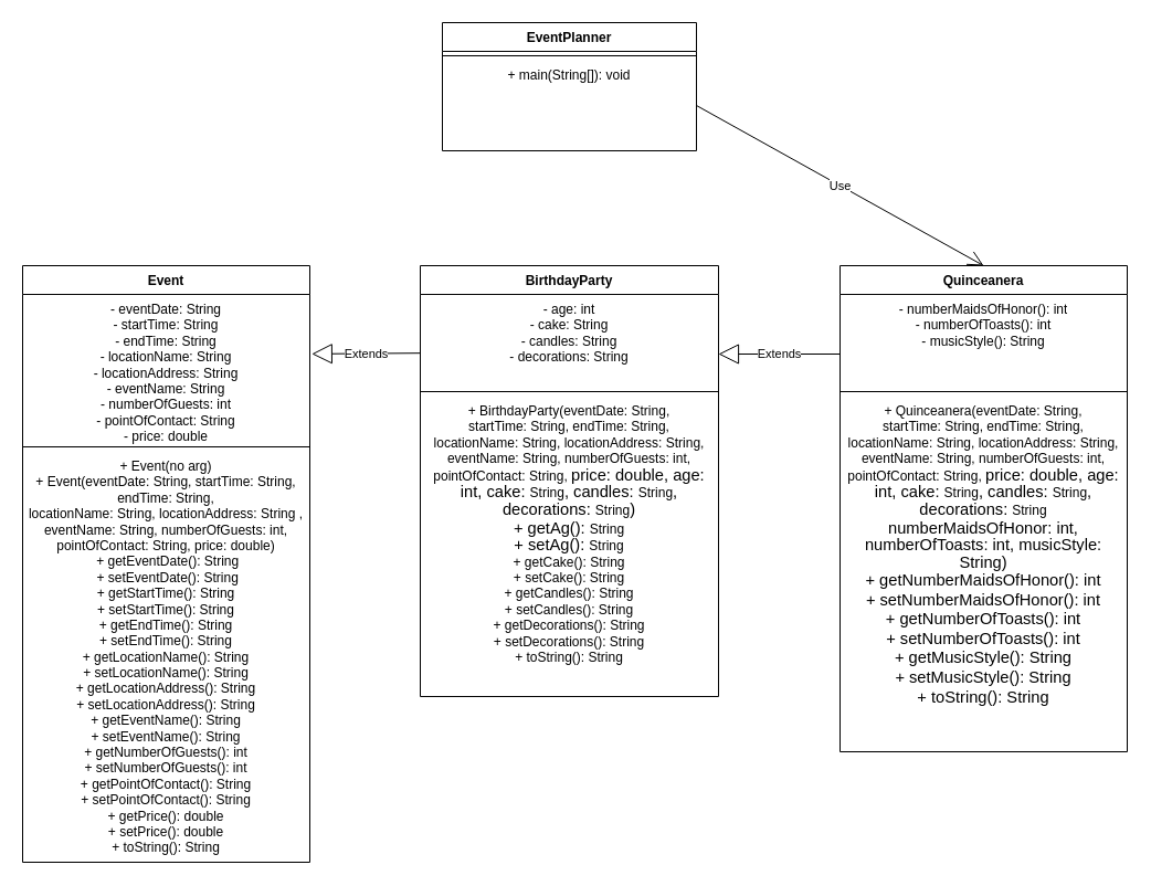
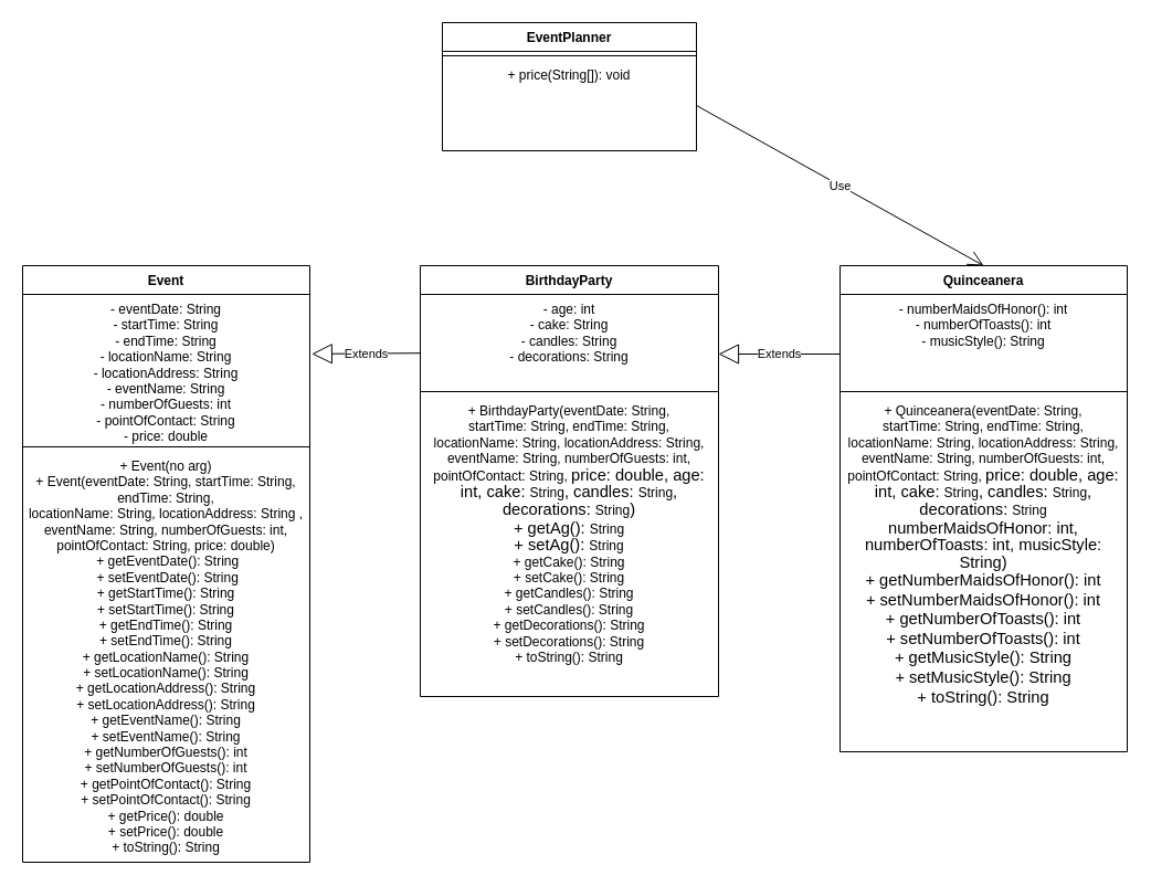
  <mxCell id="0" />
  <mxCell id="1" parent="0" />
  <mxCell id="2" value="Event" style="swimlane;fontStyle=1;align=center;verticalAlign=top;childLayout=stackLayout;horizontal=1;startSize=26;horizontalStack=0;resizeParent=1;resizeParentMax=0;resizeLast=0;collapsible=1;marginBottom=0;whiteSpace=wrap;html=1;" parent="1" vertex="1"><mxGeometry x="20" y="240" width="260" height="540" as="geometry" /></mxCell>
  <mxCell id="3" value="- eventDate: String&lt;div&gt;- startTime: String&lt;/div&gt;&lt;div&gt;- endTime: String&lt;/div&gt;&lt;div&gt;- locationName: String&lt;/div&gt;&lt;div&gt;- locationAddress: String&lt;/div&gt;&lt;div&gt;- eventName: String&lt;/div&gt;&lt;div&gt;- numberOfGuests: int&lt;/div&gt;&lt;div&gt;- pointOfContact: String&lt;/div&gt;&lt;div&gt;- price: double&lt;/div&gt;" style="text;strokeColor=none;fillColor=none;align=center;verticalAlign=top;spacingLeft=4;spacingRight=4;overflow=hidden;rotatable=0;points=[[0,0.5],[1,0.5]];portConstraint=eastwest;whiteSpace=wrap;html=1;" parent="2" vertex="1"><mxGeometry y="26" width="260" height="134" as="geometry" /></mxCell>
  <mxCell id="4" value="" style="line;strokeWidth=1;fillColor=none;align=left;verticalAlign=middle;spacingTop=-1;spacingLeft=3;spacingRight=3;rotatable=0;labelPosition=right;points=[];portConstraint=eastwest;strokeColor=inherit;" parent="2" vertex="1"><mxGeometry y="160" width="260" height="8" as="geometry" /></mxCell>
  <mxCell id="5" value="+ Event(no arg)&lt;div&gt;+ Event(&lt;span style=&quot;background-color: transparent; color: light-dark(rgb(0, 0, 0), rgb(255, 255, 255));&quot;&gt;eventDate:&amp;nbsp;&lt;/span&gt;&lt;span style=&quot;background-color: transparent; color: light-dark(rgb(0, 0, 0), rgb(255, 255, 255));&quot;&gt;String&lt;/span&gt;&lt;span style=&quot;background-color: transparent; color: light-dark(rgb(0, 0, 0), rgb(255, 255, 255));&quot;&gt;, startTime:&amp;nbsp;&lt;/span&gt;&lt;span style=&quot;background-color: transparent; color: light-dark(rgb(0, 0, 0), rgb(255, 255, 255));&quot;&gt;String&lt;/span&gt;&lt;span style=&quot;background-color: transparent; color: light-dark(rgb(0, 0, 0), rgb(255, 255, 255));&quot;&gt;, endTime:&amp;nbsp;&lt;/span&gt;&lt;span style=&quot;background-color: transparent; color: light-dark(rgb(0, 0, 0), rgb(255, 255, 255));&quot;&gt;String&lt;/span&gt;&lt;span style=&quot;background-color: transparent; color: light-dark(rgb(0, 0, 0), rgb(255, 255, 255));&quot;&gt;, locationName:&amp;nbsp;&lt;/span&gt;&lt;span style=&quot;background-color: transparent; color: light-dark(rgb(0, 0, 0), rgb(255, 255, 255));&quot;&gt;String&lt;/span&gt;&lt;span style=&quot;background-color: transparent; color: light-dark(rgb(0, 0, 0), rgb(255, 255, 255));&quot;&gt;,&amp;nbsp;&lt;/span&gt;&lt;span style=&quot;background-color: transparent; color: light-dark(rgb(0, 0, 0), rgb(255, 255, 255));&quot;&gt;locationAddress:&amp;nbsp;&lt;/span&gt;&lt;span style=&quot;background-color: transparent; color: light-dark(rgb(0, 0, 0), rgb(255, 255, 255));&quot;&gt;String&amp;nbsp;&lt;/span&gt;&lt;span style=&quot;background-color: transparent; color: light-dark(rgb(0, 0, 0), rgb(255, 255, 255));&quot;&gt;, eventName:&amp;nbsp;&lt;/span&gt;&lt;span style=&quot;background-color: transparent; color: light-dark(rgb(0, 0, 0), rgb(255, 255, 255));&quot;&gt;String&lt;/span&gt;&lt;span style=&quot;background-color: transparent; color: light-dark(rgb(0, 0, 0), rgb(255, 255, 255));&quot;&gt;, numberOfGuests: int, pointOfContact:&amp;nbsp;&lt;/span&gt;&lt;span style=&quot;background-color: transparent; color: light-dark(rgb(0, 0, 0), rgb(255, 255, 255));&quot;&gt;String&lt;/span&gt;&lt;span style=&quot;background-color: transparent; color: light-dark(rgb(0, 0, 0), rgb(255, 255, 255));&quot;&gt;,&lt;/span&gt;&lt;span style=&quot;background-color: transparent; color: light-dark(rgb(0, 0, 0), rgb(255, 255, 255));&quot;&gt;&amp;nbsp;price: double)&lt;/span&gt;&lt;/div&gt;&lt;div&gt;&lt;span style=&quot;background-color: transparent; color: light-dark(rgb(0, 0, 0), rgb(255, 255, 255));&quot;&gt;&amp;nbsp;+ getEventDate(): String&lt;/span&gt;&lt;/div&gt;&lt;div&gt;&lt;div&gt;&lt;span style=&quot;background-color: transparent; color: light-dark(rgb(0, 0, 0), rgb(255, 255, 255));&quot;&gt;&amp;nbsp;+ setEventDate(): String&lt;/span&gt;&lt;/div&gt;&lt;div&gt;&lt;span style=&quot;background-color: transparent; color: light-dark(rgb(0, 0, 0), rgb(255, 255, 255));&quot;&gt;+ getStartTime(): String&lt;/span&gt;&lt;/div&gt;&lt;div&gt;&lt;div&gt;&lt;span style=&quot;background-color: transparent; color: light-dark(rgb(0, 0, 0), rgb(255, 255, 255));&quot;&gt;+ setStartTime(): String&lt;/span&gt;&lt;/div&gt;&lt;div&gt;&lt;span style=&quot;background-color: transparent; color: light-dark(rgb(0, 0, 0), rgb(255, 255, 255));&quot;&gt;+ getEndTime(): String&lt;/span&gt;&lt;/div&gt;&lt;div&gt;&lt;div&gt;&lt;span style=&quot;background-color: transparent; color: light-dark(rgb(0, 0, 0), rgb(255, 255, 255));&quot;&gt;+ setEndTime(): String&lt;/span&gt;&lt;/div&gt;&lt;div&gt;+ getLocationName(): String&lt;/div&gt;&lt;/div&gt;&lt;/div&gt;&lt;/div&gt;&lt;div&gt;+ setLocationName(): String&lt;/div&gt;&lt;div&gt;+ getLocationAddress(): String&lt;/div&gt;&lt;div&gt;+ setLocationAddress(): String&lt;/div&gt;&lt;div&gt;+ getEventName(): String&lt;/div&gt;&lt;div&gt;&lt;div&gt;+ setEventName(): String&lt;/div&gt;&lt;div&gt;+ getNumberOfGuests(): int&lt;/div&gt;&lt;/div&gt;&lt;div&gt;&lt;div&gt;+ setNumberOfGuests(): int&lt;/div&gt;&lt;/div&gt;&lt;div&gt;+ getPointOfContact(): String&lt;/div&gt;&lt;div&gt;+ setPointOfContact(): String&lt;/div&gt;&lt;div&gt;+ getPrice(): double&lt;/div&gt;&lt;div&gt;+ setPrice(): double&lt;/div&gt;&lt;div&gt;+ toString(): String&lt;/div&gt;" style="text;strokeColor=none;fillColor=none;align=center;verticalAlign=top;spacingLeft=4;spacingRight=4;overflow=hidden;rotatable=0;points=[[0,0.5],[1,0.5]];portConstraint=eastwest;whiteSpace=wrap;html=1;" parent="2" vertex="1"><mxGeometry y="168" width="260" height="372" as="geometry" /></mxCell>
  <mxCell id="6" value="BirthdayParty" style="swimlane;fontStyle=1;align=center;verticalAlign=top;childLayout=stackLayout;horizontal=1;startSize=26;horizontalStack=0;resizeParent=1;resizeParentMax=0;resizeLast=0;collapsible=1;marginBottom=0;whiteSpace=wrap;html=1;" parent="1" vertex="1"><mxGeometry x="380" y="240" width="270" height="390" as="geometry" /></mxCell>
  <mxCell id="7" value="- age: int&lt;div&gt;- cake: String&lt;/div&gt;&lt;div&gt;- candles: String&lt;/div&gt;&lt;div&gt;- decorations: String&lt;/div&gt;" style="text;strokeColor=none;fillColor=none;align=center;verticalAlign=top;spacingLeft=4;spacingRight=4;overflow=hidden;rotatable=0;points=[[0,0.5],[1,0.5]];portConstraint=eastwest;whiteSpace=wrap;html=1;" parent="6" vertex="1"><mxGeometry y="26" width="270" height="84" as="geometry" /></mxCell>
  <mxCell id="8" value="" style="line;strokeWidth=1;fillColor=none;align=left;verticalAlign=middle;spacingTop=-1;spacingLeft=3;spacingRight=3;rotatable=0;labelPosition=right;points=[];portConstraint=eastwest;strokeColor=inherit;" parent="6" vertex="1"><mxGeometry y="110" width="270" height="8" as="geometry" /></mxCell>
  <mxCell id="9" value="+ BirthdayParty&lt;span style=&quot;background-color: transparent; color: light-dark(rgb(0, 0, 0), rgb(255, 255, 255));&quot;&gt;(eventDate:&amp;nbsp;&lt;/span&gt;String&lt;span style=&quot;background-color: transparent; color: light-dark(rgb(0, 0, 0), rgb(255, 255, 255));&quot;&gt;, startTime:&amp;nbsp;&lt;/span&gt;String&lt;span style=&quot;background-color: transparent; color: light-dark(rgb(0, 0, 0), rgb(255, 255, 255));&quot;&gt;, endTime:&amp;nbsp;&lt;/span&gt;String&lt;span style=&quot;background-color: transparent; color: light-dark(rgb(0, 0, 0), rgb(255, 255, 255));&quot;&gt;, locationName:&amp;nbsp;&lt;/span&gt;String&lt;span style=&quot;background-color: transparent; color: light-dark(rgb(0, 0, 0), rgb(255, 255, 255));&quot;&gt;,&amp;nbsp;&lt;/span&gt;&lt;span style=&quot;background-color: transparent; color: light-dark(rgb(0, 0, 0), rgb(255, 255, 255));&quot;&gt;locationAddress:&amp;nbsp;&lt;/span&gt;String&lt;span style=&quot;background-color: transparent; color: light-dark(rgb(0, 0, 0), rgb(255, 255, 255));&quot;&gt;, eventName:&amp;nbsp;&lt;/span&gt;String&lt;span style=&quot;background-color: transparent; color: light-dark(rgb(0, 0, 0), rgb(255, 255, 255));&quot;&gt;, numberOfGuests: int, pointOfContact: String,&amp;nbsp;&lt;/span&gt;&lt;span style=&quot;font-size:11.0pt;line-height:105%;font-family:&amp;quot;Aptos&amp;quot;,sans-serif;&lt;br/&gt;mso-ascii-theme-font:minor-latin;mso-fareast-font-family:Aptos;mso-fareast-theme-font:&lt;br/&gt;minor-latin;mso-hansi-theme-font:minor-latin;mso-bidi-font-family:&amp;quot;Times New Roman&amp;quot;;&lt;br/&gt;mso-bidi-theme-font:minor-bidi;mso-ansi-language:EN-US;mso-fareast-language:&lt;br/&gt;EN-US;mso-bidi-language:AR-SA&quot;&gt;price: double, age: int, cake:&amp;nbsp;&lt;span style=&quot;font-family: Helvetica; font-size: 12px;&quot;&gt;String&lt;/span&gt;, candles:&amp;nbsp;&lt;span style=&quot;font-family: Helvetica; font-size: 12px;&quot;&gt;String&lt;/span&gt;, decorations:&amp;nbsp;&lt;span style=&quot;font-family: Helvetica; font-size: 12px;&quot;&gt;String&lt;/span&gt;)&lt;/span&gt;&lt;div&gt;&lt;span style=&quot;font-size:11.0pt;line-height:105%;font-family:&amp;quot;Aptos&amp;quot;,sans-serif;&lt;br/&gt;mso-ascii-theme-font:minor-latin;mso-fareast-font-family:Aptos;mso-fareast-theme-font:&lt;br/&gt;minor-latin;mso-hansi-theme-font:minor-latin;mso-bidi-font-family:&amp;quot;Times New Roman&amp;quot;;&lt;br/&gt;mso-bidi-theme-font:minor-bidi;mso-ansi-language:EN-US;mso-fareast-language:&lt;br/&gt;EN-US;mso-bidi-language:AR-SA&quot;&gt;+ getAg():&amp;nbsp;&lt;/span&gt;&lt;span style=&quot;background-color: transparent; color: light-dark(rgb(0, 0, 0), rgb(255, 255, 255));&quot;&gt;String&lt;/span&gt;&lt;/div&gt;&lt;div&gt;&lt;div&gt;&lt;span style=&quot;font-size: 11pt; line-height: 15.4px; font-family: Aptos, sans-serif;&quot;&gt;+ setAg():&amp;nbsp;&lt;/span&gt;&lt;span style=&quot;background-color: transparent; color: light-dark(rgb(0, 0, 0), rgb(255, 255, 255));&quot;&gt;String&lt;/span&gt;&lt;/div&gt;&lt;/div&gt;&lt;div&gt;&lt;span style=&quot;background-color: transparent; color: light-dark(rgb(0, 0, 0), rgb(255, 255, 255));&quot;&gt;+ getCake(): String&lt;/span&gt;&lt;/div&gt;&lt;div&gt;&lt;div&gt;&lt;span style=&quot;background-color: transparent; color: light-dark(rgb(0, 0, 0), rgb(255, 255, 255));&quot;&gt;+ setCake(): String&lt;/span&gt;&lt;/div&gt;&lt;/div&gt;&lt;div&gt;&lt;span style=&quot;background-color: transparent; color: light-dark(rgb(0, 0, 0), rgb(255, 255, 255));&quot;&gt;+ getCandles(): String&lt;/span&gt;&lt;/div&gt;&lt;div&gt;&lt;div&gt;&lt;span style=&quot;background-color: transparent; color: light-dark(rgb(0, 0, 0), rgb(255, 255, 255));&quot;&gt;+ setCandles(): String&lt;/span&gt;&lt;/div&gt;&lt;/div&gt;&lt;div&gt;&lt;span style=&quot;background-color: transparent; color: light-dark(rgb(0, 0, 0), rgb(255, 255, 255));&quot;&gt;+ getDecorations(): String&lt;/span&gt;&lt;/div&gt;&lt;div&gt;&lt;div&gt;&lt;span style=&quot;background-color: transparent; color: light-dark(rgb(0, 0, 0), rgb(255, 255, 255));&quot;&gt;+ setDecorations(): String&lt;/span&gt;&lt;/div&gt;&lt;/div&gt;&lt;div&gt;+ toString(): String&lt;/div&gt;&lt;div&gt;&lt;span style=&quot;background-color: transparent; color: light-dark(rgb(0, 0, 0), rgb(255, 255, 255));&quot;&gt;&lt;br&gt;&lt;/span&gt;&lt;/div&gt;&lt;div&gt;&lt;span style=&quot;background-color: transparent; color: light-dark(rgb(0, 0, 0), rgb(255, 255, 255));&quot;&gt;&lt;br&gt;&lt;/span&gt;&lt;/div&gt;&lt;div&gt;&lt;span style=&quot;background-color: transparent; color: light-dark(rgb(0, 0, 0), rgb(255, 255, 255));&quot;&gt;&lt;br&gt;&lt;/span&gt;&lt;/div&gt;&lt;div&gt;&lt;span style=&quot;background-color: transparent; color: light-dark(rgb(0, 0, 0), rgb(255, 255, 255));&quot;&gt;&lt;br&gt;&lt;/span&gt;&lt;/div&gt;" style="text;strokeColor=none;fillColor=none;align=center;verticalAlign=top;spacingLeft=4;spacingRight=4;overflow=hidden;rotatable=0;points=[[0,0.5],[1,0.5]];portConstraint=eastwest;whiteSpace=wrap;html=1;" parent="6" vertex="1"><mxGeometry y="118" width="270" height="272" as="geometry" /></mxCell>
  <mxCell id="10" value="Quinceanera" style="swimlane;fontStyle=1;align=center;verticalAlign=top;childLayout=stackLayout;horizontal=1;startSize=26;horizontalStack=0;resizeParent=1;resizeParentMax=0;resizeLast=0;collapsible=1;marginBottom=0;whiteSpace=wrap;html=1;" parent="1" vertex="1"><mxGeometry x="760" y="240" width="260" height="440" as="geometry" /></mxCell>
  <mxCell id="11" value="- numberMaidsOfHonor(): int&lt;div&gt;- numberOfToasts(): int&lt;/div&gt;&lt;div&gt;- musicStyle(): String&lt;/div&gt;" style="text;strokeColor=none;fillColor=none;align=center;verticalAlign=top;spacingLeft=4;spacingRight=4;overflow=hidden;rotatable=0;points=[[0,0.5],[1,0.5]];portConstraint=eastwest;whiteSpace=wrap;html=1;" parent="10" vertex="1"><mxGeometry y="26" width="260" height="84" as="geometry" /></mxCell>
  <mxCell id="12" value="" style="line;strokeWidth=1;fillColor=none;align=left;verticalAlign=middle;spacingTop=-1;spacingLeft=3;spacingRight=3;rotatable=0;labelPosition=right;points=[];portConstraint=eastwest;strokeColor=inherit;" parent="10" vertex="1"><mxGeometry y="110" width="260" height="8" as="geometry" /></mxCell>
  <mxCell id="13" value="+ Quinceanera&lt;span style=&quot;color: light-dark(rgb(0, 0, 0), rgb(255, 255, 255)); background-color: transparent;&quot;&gt;(eventDate:&amp;nbsp;&lt;/span&gt;String&lt;span style=&quot;color: light-dark(rgb(0, 0, 0), rgb(255, 255, 255)); background-color: transparent;&quot;&gt;, startTime:&amp;nbsp;&lt;/span&gt;String&lt;span style=&quot;color: light-dark(rgb(0, 0, 0), rgb(255, 255, 255)); background-color: transparent;&quot;&gt;, endTime:&amp;nbsp;&lt;/span&gt;String&lt;span style=&quot;color: light-dark(rgb(0, 0, 0), rgb(255, 255, 255)); background-color: transparent;&quot;&gt;, locationName:&amp;nbsp;&lt;/span&gt;String&lt;span style=&quot;color: light-dark(rgb(0, 0, 0), rgb(255, 255, 255)); background-color: transparent;&quot;&gt;,&amp;nbsp;&lt;/span&gt;&lt;span style=&quot;color: light-dark(rgb(0, 0, 0), rgb(255, 255, 255)); background-color: transparent;&quot;&gt;locationAddress:&amp;nbsp;&lt;/span&gt;String&lt;span style=&quot;color: light-dark(rgb(0, 0, 0), rgb(255, 255, 255)); background-color: transparent;&quot;&gt;, eventName:&amp;nbsp;&lt;/span&gt;String&lt;span style=&quot;color: light-dark(rgb(0, 0, 0), rgb(255, 255, 255)); background-color: transparent;&quot;&gt;, numberOfGuests: int, pointOfContact: String,&amp;nbsp;&lt;/span&gt;&lt;span style=&quot;font-size: 11pt; line-height: 15.4px; font-family: Aptos, sans-serif;&quot;&gt;price: double, age: int, cake:&amp;nbsp;&lt;span style=&quot;font-family: Helvetica; font-size: 12px;&quot;&gt;String&lt;/span&gt;, candles:&amp;nbsp;&lt;span style=&quot;font-family: Helvetica; font-size: 12px;&quot;&gt;String&lt;/span&gt;, decorations:&amp;nbsp;&lt;span style=&quot;font-family: Helvetica; font-size: 12px;&quot;&gt;String&lt;/span&gt;&lt;/span&gt;&lt;div&gt;&lt;span style=&quot;font-size: 11pt; line-height: 15.4px; font-family: Aptos, sans-serif;&quot;&gt;numberMaidsOfHonor: int, numberOfToasts: int, musicStyle: String)&lt;/span&gt;&lt;/div&gt;&lt;div&gt;&lt;font face=&quot;Aptos, sans-serif&quot;&gt;&lt;span style=&quot;font-size: 14.667px;&quot;&gt;+ getNumberMaidsOfHonor(): int&lt;/span&gt;&lt;/font&gt;&lt;/div&gt;&lt;div&gt;&lt;div&gt;&lt;font face=&quot;Aptos, sans-serif&quot;&gt;&lt;span style=&quot;font-size: 14.667px;&quot;&gt;+ setNumberMaidsOfHonor(): int&lt;/span&gt;&lt;/font&gt;&lt;/div&gt;&lt;div&gt;&lt;font face=&quot;Aptos, sans-serif&quot;&gt;&lt;span style=&quot;font-size: 14.667px;&quot;&gt;+ getNumberOfToasts(): int&lt;/span&gt;&lt;/font&gt;&lt;/div&gt;&lt;div&gt;&lt;div&gt;&lt;font face=&quot;Aptos, sans-serif&quot;&gt;&lt;span style=&quot;font-size: 14.667px;&quot;&gt;+ setNumberOfToasts(): int&lt;/span&gt;&lt;/font&gt;&lt;/div&gt;&lt;/div&gt;&lt;div&gt;&lt;font face=&quot;Aptos, sans-serif&quot;&gt;&lt;span style=&quot;font-size: 14.667px;&quot;&gt;+ getMusicStyle(): String&lt;/span&gt;&lt;/font&gt;&lt;/div&gt;&lt;div&gt;&lt;div&gt;&lt;font face=&quot;Aptos, sans-serif&quot;&gt;&lt;span style=&quot;font-size: 14.667px;&quot;&gt;+ setMusicStyle(): String&lt;/span&gt;&lt;/font&gt;&lt;/div&gt;&lt;/div&gt;&lt;div&gt;&lt;font face=&quot;Aptos, sans-serif&quot;&gt;&lt;span style=&quot;font-size: 14.667px;&quot;&gt;+ toString(): String&lt;/span&gt;&lt;/font&gt;&lt;/div&gt;&lt;div&gt;&lt;font face=&quot;Aptos, sans-serif&quot;&gt;&lt;span style=&quot;font-size: 14.667px;&quot;&gt;&lt;br&gt;&lt;/span&gt;&lt;/font&gt;&lt;/div&gt;&lt;div&gt;&lt;font face=&quot;Aptos, sans-serif&quot;&gt;&lt;span style=&quot;font-size: 14.667px;&quot;&gt;&lt;br&gt;&lt;/span&gt;&lt;/font&gt;&lt;/div&gt;&lt;div&gt;&lt;font face=&quot;Aptos, sans-serif&quot;&gt;&lt;span style=&quot;font-size: 14.667px;&quot;&gt;&lt;br&gt;&lt;/span&gt;&lt;/font&gt;&lt;/div&gt;&lt;div&gt;&lt;span style=&quot;font-size: 11pt; line-height: 15.4px; font-family: Aptos, sans-serif;&quot;&gt;&lt;br&gt;&lt;/span&gt;&lt;/div&gt;&lt;/div&gt;" style="text;strokeColor=none;fillColor=none;align=center;verticalAlign=top;spacingLeft=4;spacingRight=4;overflow=hidden;rotatable=0;points=[[0,0.5],[1,0.5]];portConstraint=eastwest;whiteSpace=wrap;html=1;" parent="10" vertex="1"><mxGeometry y="118" width="260" height="322" as="geometry" /></mxCell>
  <mxCell id="14" value="EventPlanner" style="swimlane;fontStyle=1;align=center;verticalAlign=top;childLayout=stackLayout;horizontal=1;startSize=26;horizontalStack=0;resizeParent=1;resizeParentMax=0;resizeLast=0;collapsible=1;marginBottom=0;whiteSpace=wrap;html=1;" parent="1" vertex="1"><mxGeometry x="400" y="20" width="230" height="116" as="geometry" /></mxCell>
  <mxCell id="15" value="" style="line;strokeWidth=1;fillColor=none;align=left;verticalAlign=middle;spacingTop=-1;spacingLeft=3;spacingRight=3;rotatable=0;labelPosition=right;points=[];portConstraint=eastwest;strokeColor=inherit;" parent="14" vertex="1"><mxGeometry y="26" width="230" height="8" as="geometry" /></mxCell>
- <mxCell id="16" value="+ main(String[]): void" style="text;strokeColor=none;fillColor=none;align=center;verticalAlign=top;spacingLeft=4;spacingRight=4;overflow=hidden;rotatable=0;points=[[0,0.5],[1,0.5]];portConstraint=eastwest;whiteSpace=wrap;html=1;" parent="14" vertex="1"><mxGeometry y="34" width="230" height="82" as="geometry" /></mxCell>
+ <mxCell id="16" value="+ price(String[]): void" style="text;strokeColor=none;fillColor=none;align=center;verticalAlign=top;spacingLeft=4;spacingRight=4;overflow=hidden;rotatable=0;points=[[0,0.5],[1,0.5]];portConstraint=eastwest;whiteSpace=wrap;html=1;" parent="14" vertex="1"><mxGeometry y="34" width="230" height="82" as="geometry" /></mxCell>
  <mxCell id="17" value="Extends" style="endArrow=block;endSize=16;endFill=0;html=1;rounded=0;exitX=-0.001;exitY=0.633;exitDx=0;exitDy=0;exitPerimeter=0;entryX=1.007;entryY=0.402;entryDx=0;entryDy=0;entryPerimeter=0;" parent="1" source="7" target="3" edge="1"><mxGeometry width="160" relative="1" as="geometry"><mxPoint x="420" y="130" as="sourcePoint" /><mxPoint x="580" y="130" as="targetPoint" /></mxGeometry></mxCell>
  <mxCell id="18" value="Extends" style="endArrow=block;endSize=16;endFill=0;html=1;rounded=0;" parent="1" edge="1"><mxGeometry width="160" relative="1" as="geometry"><mxPoint x="760" y="320" as="sourcePoint" /><mxPoint x="650" y="320" as="targetPoint" /></mxGeometry></mxCell>
  <mxCell id="19" value="Use" style="endArrow=open;endSize=12;dashed=0;html=1;rounded=0;exitX=1;exitY=0.5;exitDx=0;exitDy=0;entryX=0.5;entryY=0;entryDx=0;entryDy=0;" parent="1" source="16" target="10" edge="1"><mxGeometry width="160" relative="1" as="geometry"><mxPoint x="1000" y="40" as="sourcePoint" /><mxPoint x="750" y="325" as="targetPoint" /></mxGeometry></mxCell>
